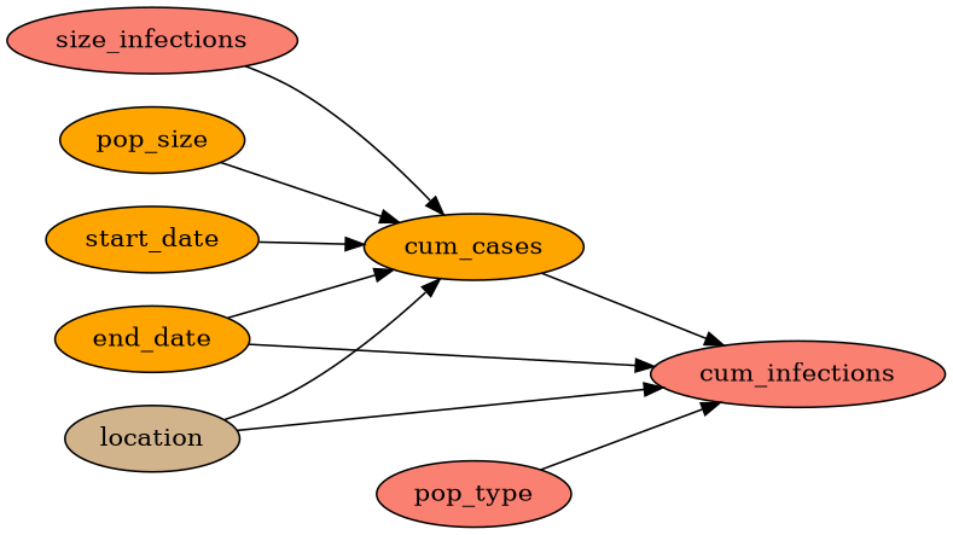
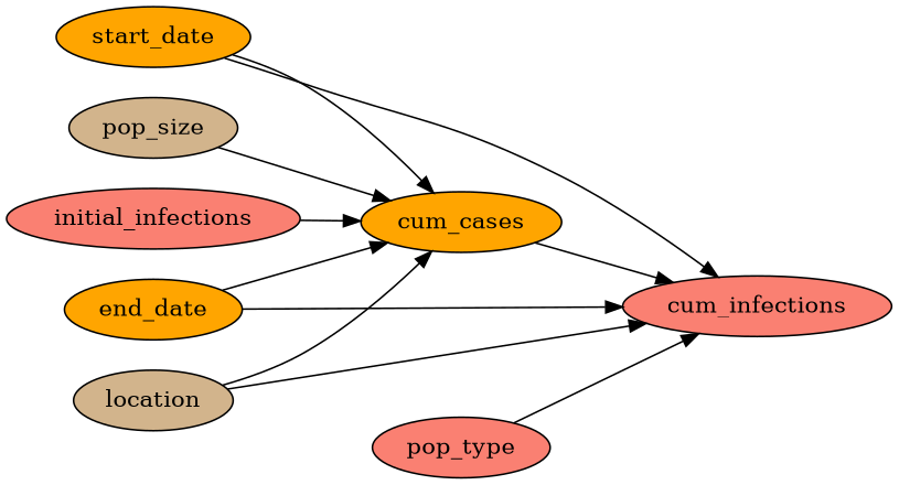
  digraph {
    rankdir=LR
    node [fillcolor=salmon style=filled]
-   initial_infections [label=size_infections]
+   initial_infections
    cum_cases [fillcolor=orange]
    n3 [label=cum_infections]
-   pop_size [fillcolor=orange]
+   pop_size [fillcolor=tan]
    start_date [fillcolor=orange]
    end_date [fillcolor=orange]
    location [fillcolor=tan]
    pop_type
    initial_infections -> cum_cases
    cum_cases -> n3
    pop_size -> cum_cases
    start_date -> cum_cases
+   start_date -> n3
    end_date -> cum_cases
    end_date -> n3
    location -> cum_cases
    location -> n3
    pop_type -> n3
  }
